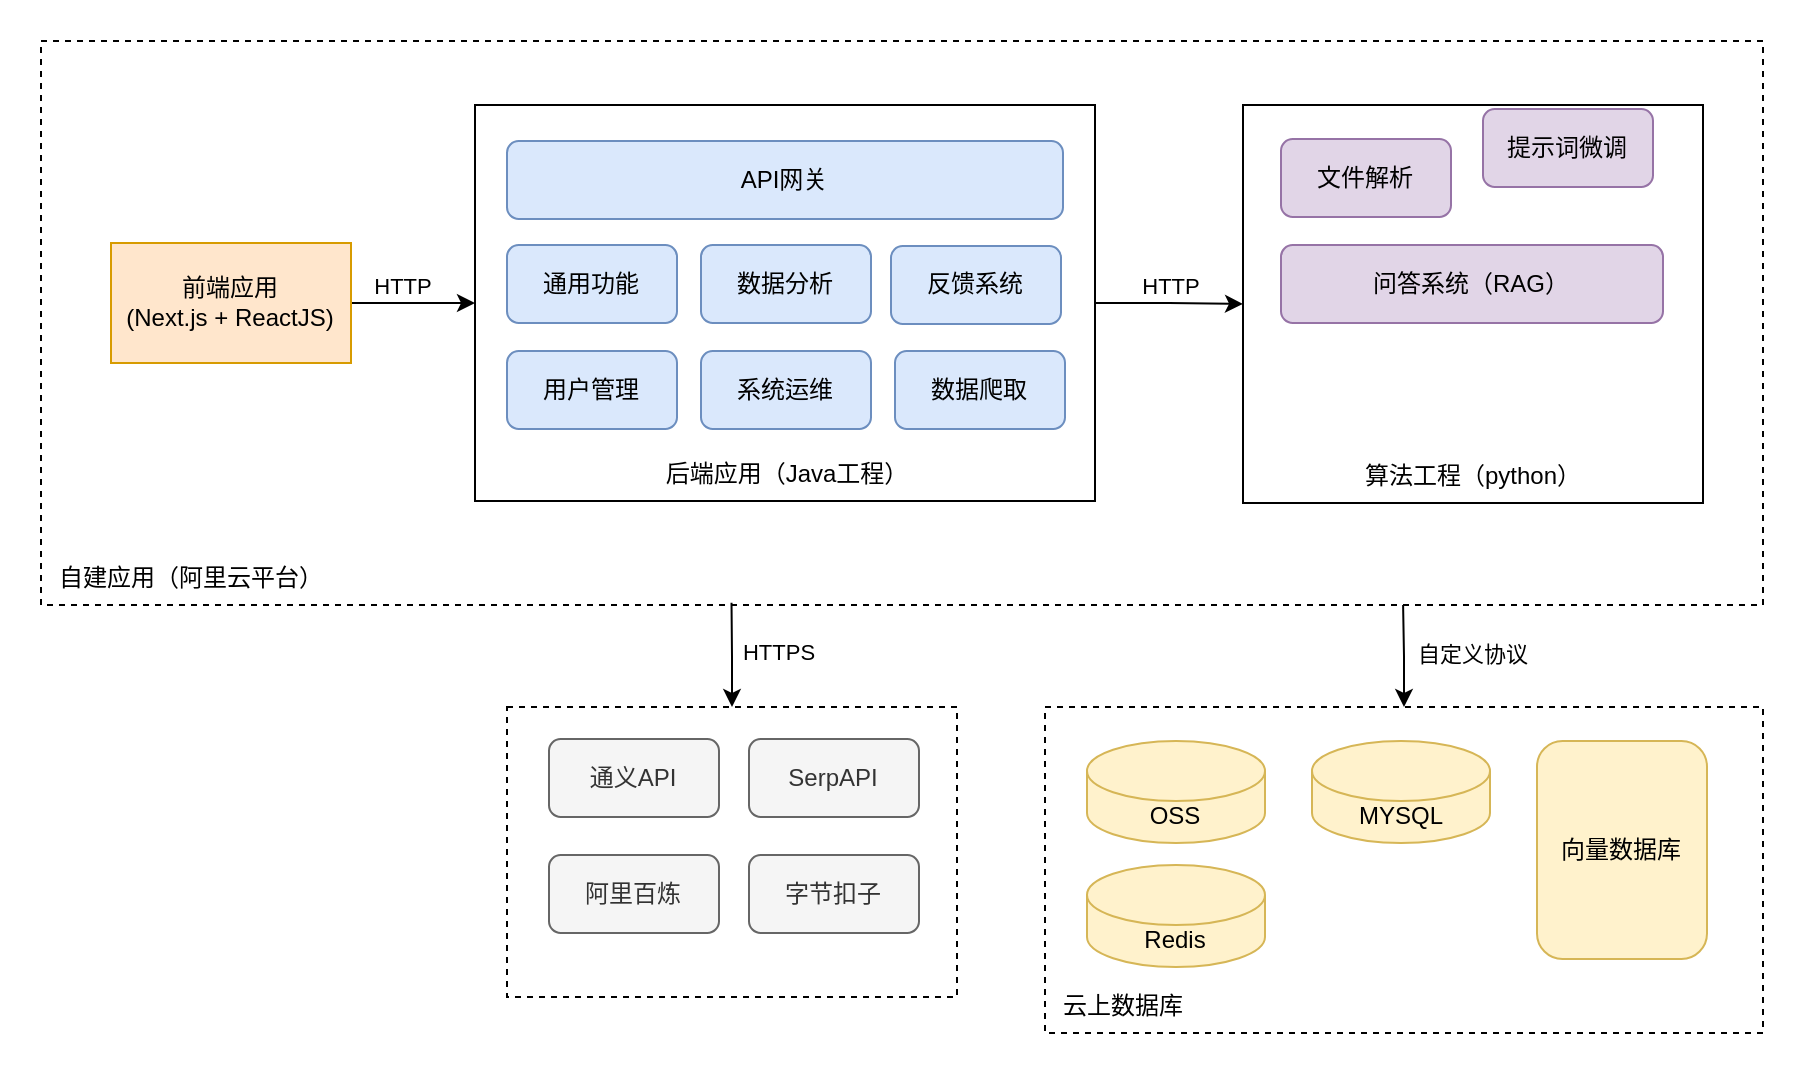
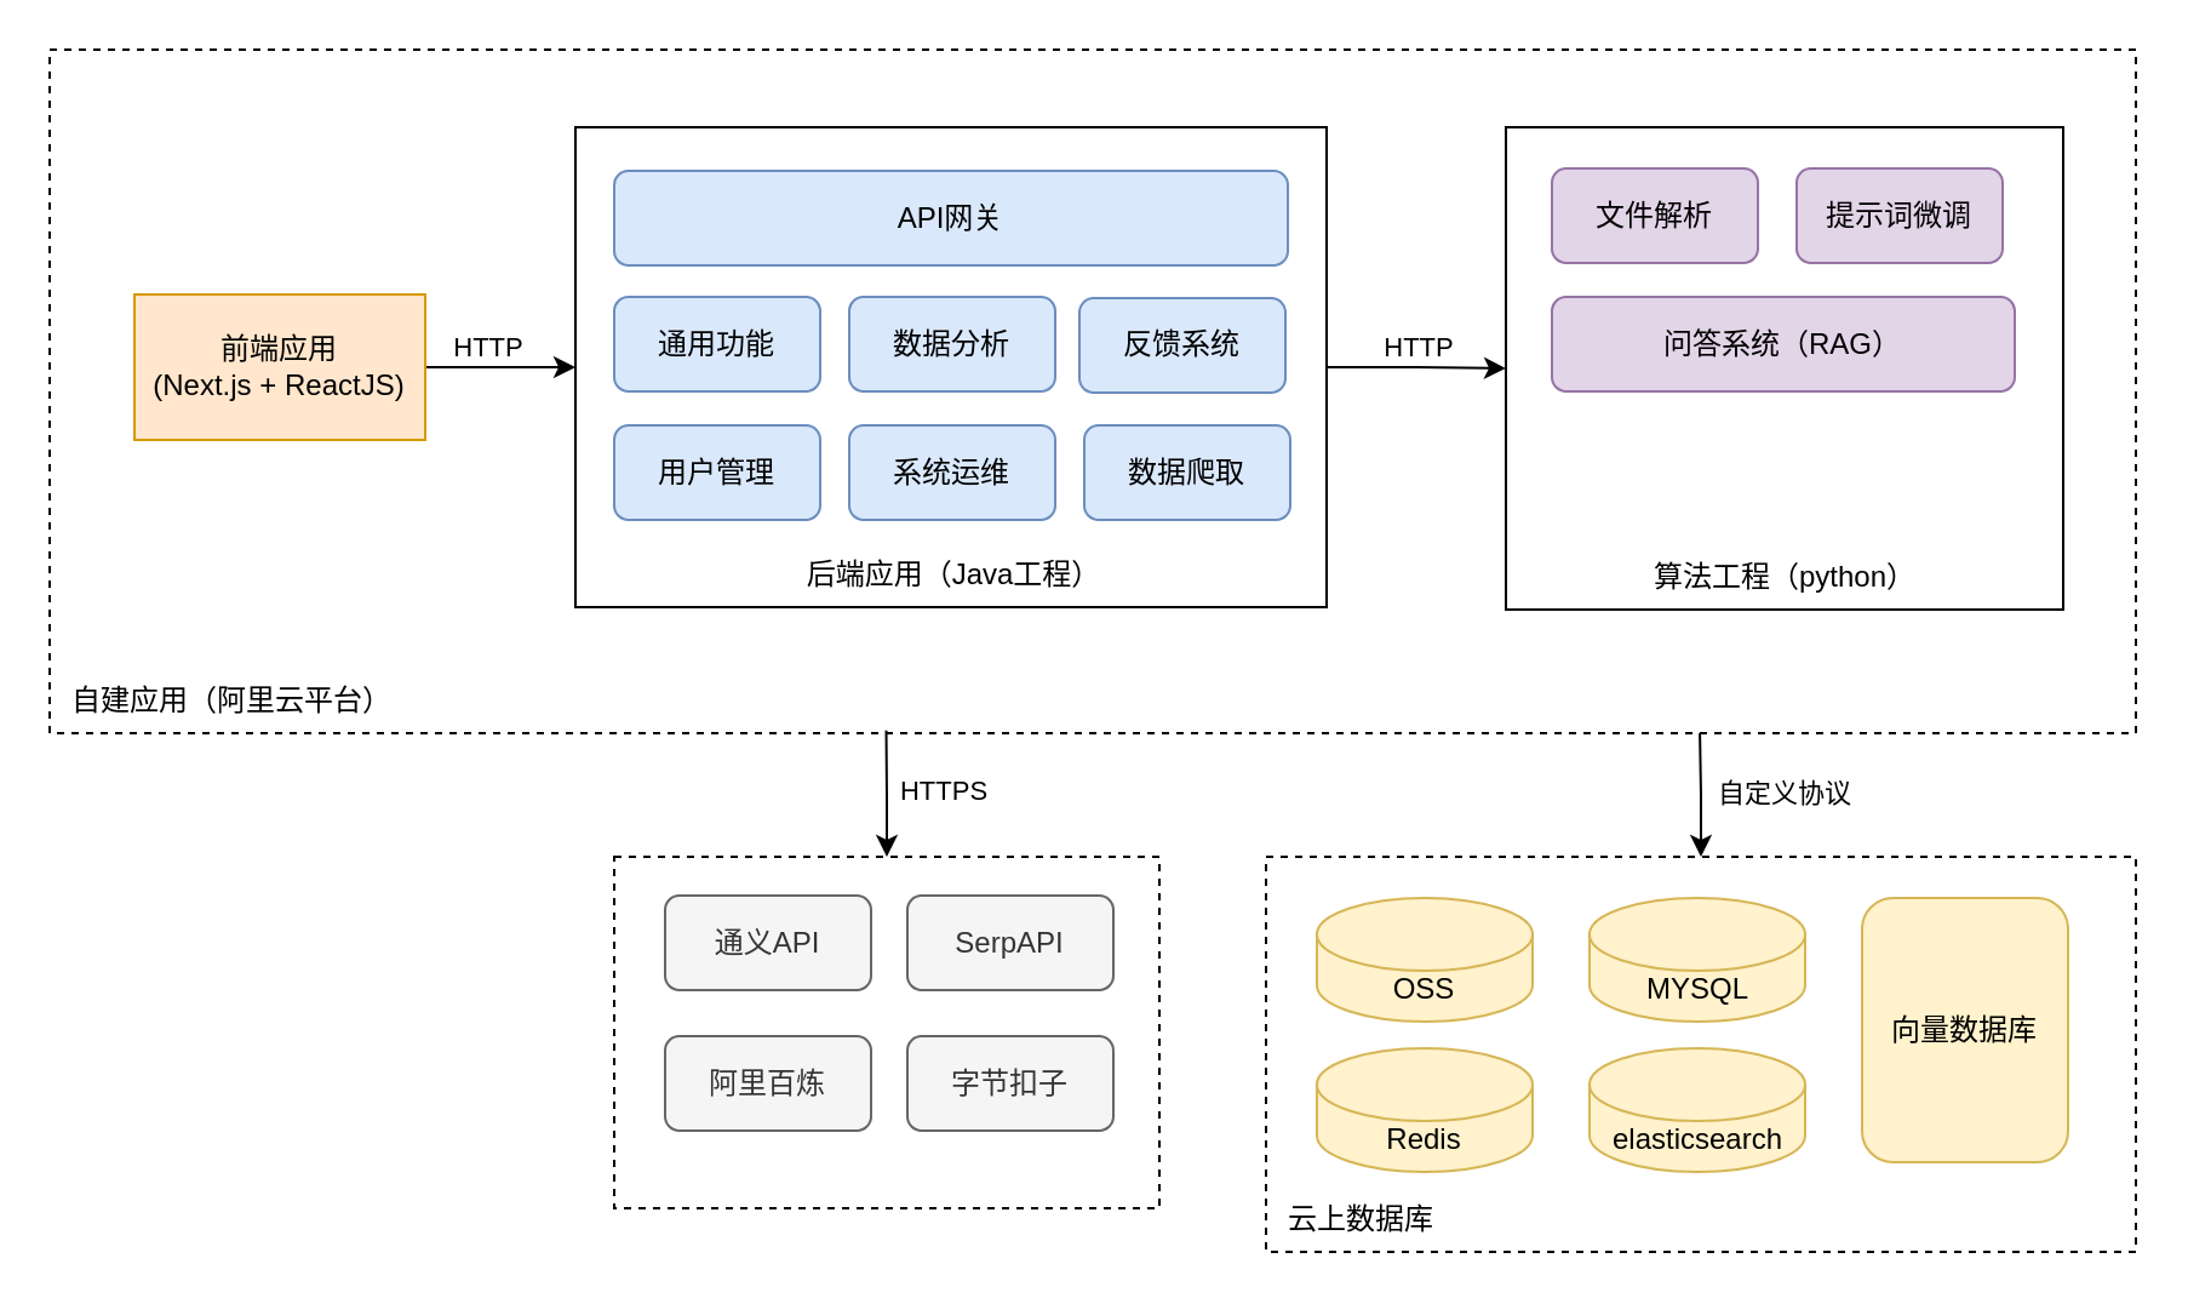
  <mxCell id="0" />
  <mxCell id="1" parent="0" />
  <mxCell id="2" value="" style="rounded=0;whiteSpace=wrap;html=1;dashed=1;" vertex="1" parent="1"><mxGeometry x="253" y="353" width="225" height="145" as="geometry" /></mxCell>
  <mxCell id="3" value="" style="rounded=0;whiteSpace=wrap;html=1;dashed=1;" vertex="1" parent="1"><mxGeometry x="522" y="353" width="359" height="163" as="geometry" /></mxCell>
  <mxCell id="4" value="" style="rounded=0;whiteSpace=wrap;html=1;dashed=1;" vertex="1" parent="1"><mxGeometry x="20" y="20" width="861" height="282" as="geometry" /></mxCell>
  <mxCell id="5" value="" style="rounded=0;whiteSpace=wrap;html=1;" vertex="1" parent="1"><mxGeometry x="621" y="52" width="230" height="199" as="geometry" /></mxCell>
  <mxCell id="6" style="edgeStyle=orthogonalEdgeStyle;rounded=0;orthogonalLoop=1;jettySize=auto;html=1;entryX=0;entryY=0.5;entryDx=0;entryDy=0;" edge="1" parent="1" source="8" target="5"><mxGeometry relative="1" as="geometry" /></mxCell>
  <mxCell id="7" value="HTTP" style="edgeLabel;html=1;align=center;verticalAlign=middle;resizable=0;points=[];" vertex="1" connectable="0" parent="6"><mxGeometry x="-0.007" relative="1" as="geometry"><mxPoint y="-9" as="offset" /></mxGeometry></mxCell>
  <mxCell id="8" value="" style="rounded=0;whiteSpace=wrap;html=1;" vertex="1" parent="1"><mxGeometry x="237" y="52" width="310" height="198" as="geometry" /></mxCell>
  <mxCell id="9" style="edgeStyle=orthogonalEdgeStyle;rounded=0;orthogonalLoop=1;jettySize=auto;html=1;" edge="1" parent="1" source="11" target="8"><mxGeometry relative="1" as="geometry" /></mxCell>
  <mxCell id="10" value="HTTP" style="edgeLabel;html=1;align=center;verticalAlign=middle;resizable=0;points=[];" vertex="1" connectable="0" parent="9"><mxGeometry x="-0.258" y="-1" relative="1" as="geometry"><mxPoint x="2" y="-10" as="offset" /></mxGeometry></mxCell>
  <mxCell id="11" value="前端应用&lt;div&gt;(Next.js + ReactJS)&lt;/div&gt;" style="rounded=0;whiteSpace=wrap;html=1;fillColor=#ffe6cc;strokeColor=#d79b00;" vertex="1" parent="1"><mxGeometry x="55" y="121" width="120" height="60" as="geometry" /></mxCell>
  <mxCell id="12" value="API网关" style="rounded=1;whiteSpace=wrap;html=1;fillColor=#dae8fc;strokeColor=#6c8ebf;" vertex="1" parent="1"><mxGeometry x="253" y="70" width="278" height="39" as="geometry" /></mxCell>
  <mxCell id="13" value="通用功能" style="rounded=1;whiteSpace=wrap;html=1;fillColor=#dae8fc;strokeColor=#6c8ebf;" vertex="1" parent="1"><mxGeometry x="253" y="122" width="85" height="39" as="geometry" /></mxCell>
  <mxCell id="14" value="数据分析" style="rounded=1;whiteSpace=wrap;html=1;fillColor=#dae8fc;strokeColor=#6c8ebf;" vertex="1" parent="1"><mxGeometry x="350" y="122" width="85" height="39" as="geometry" /></mxCell>
  <mxCell id="15" value="反馈系统" style="rounded=1;whiteSpace=wrap;html=1;fillColor=#dae8fc;strokeColor=#6c8ebf;" vertex="1" parent="1"><mxGeometry x="445" y="122.5" width="85" height="39" as="geometry" /></mxCell>
  <mxCell id="16" value="用户管理" style="rounded=1;whiteSpace=wrap;html=1;fillColor=#dae8fc;strokeColor=#6c8ebf;" vertex="1" parent="1"><mxGeometry x="253" y="175" width="85" height="39" as="geometry" /></mxCell>
  <mxCell id="17" value="系统运维" style="rounded=1;whiteSpace=wrap;html=1;fillColor=#dae8fc;strokeColor=#6c8ebf;" vertex="1" parent="1"><mxGeometry x="350" y="175" width="85" height="39" as="geometry" /></mxCell>
  <mxCell id="18" value="数据爬取" style="rounded=1;whiteSpace=wrap;html=1;fillColor=#dae8fc;strokeColor=#6c8ebf;" vertex="1" parent="1"><mxGeometry x="447" y="175" width="85" height="39" as="geometry" /></mxCell>
  <mxCell id="19" value="文件解析" style="rounded=1;whiteSpace=wrap;html=1;fillColor=#e1d5e7;strokeColor=#9673a6;" vertex="1" parent="1"><mxGeometry x="640" y="69" width="85" height="39" as="geometry" /></mxCell>
- <mxCell id="20" value="提示词微调" style="rounded=1;whiteSpace=wrap;html=1;fillColor=#e1d5e7;strokeColor=#9673a6;" vertex="1" parent="1"><mxGeometry x="741" y="54" width="85" height="39" as="geometry" /></mxCell>
+ <mxCell id="20" value="提示词微调" style="rounded=1;whiteSpace=wrap;html=1;fillColor=#e1d5e7;strokeColor=#9673a6;" vertex="1" parent="1"><mxGeometry x="741" y="69" width="85" height="39" as="geometry" /></mxCell>
  <mxCell id="21" value="问答系统（RAG）" style="rounded=1;whiteSpace=wrap;html=1;fillColor=#e1d5e7;strokeColor=#9673a6;" vertex="1" parent="1"><mxGeometry x="640" y="122" width="191" height="39" as="geometry" /></mxCell>
  <mxCell id="22" value="算法工程（python）" style="text;html=1;align=center;verticalAlign=middle;resizable=0;points=[];autosize=1;strokeColor=none;fillColor=none;" vertex="1" parent="1"><mxGeometry x="672.5" y="225" width="126" height="26" as="geometry" /></mxCell>
  <mxCell id="23" value="后端应用（Java工程）" style="text;html=1;align=center;verticalAlign=middle;resizable=0;points=[];autosize=1;strokeColor=none;fillColor=none;" vertex="1" parent="1"><mxGeometry x="323" y="224" width="139" height="26" as="geometry" /></mxCell>
  <mxCell id="24" value="自建应用（阿里云平台）" style="text;html=1;align=center;verticalAlign=middle;resizable=0;points=[];autosize=1;strokeColor=none;fillColor=none;" vertex="1" parent="1"><mxGeometry x="20" y="276" width="150" height="26" as="geometry" /></mxCell>
  <mxCell id="25" value="OSS" style="shape=cylinder3;whiteSpace=wrap;html=1;boundedLbl=1;backgroundOutline=1;size=15;fillColor=#fff2cc;strokeColor=#d6b656;" vertex="1" parent="1"><mxGeometry x="543" y="370" width="89" height="51" as="geometry" /></mxCell>
  <mxCell id="26" value="MYSQL" style="shape=cylinder3;whiteSpace=wrap;html=1;boundedLbl=1;backgroundOutline=1;size=15;fillColor=#fff2cc;strokeColor=#d6b656;" vertex="1" parent="1"><mxGeometry x="655.5" y="370" width="89" height="51" as="geometry" /></mxCell>
  <mxCell id="27" value="Redis" style="shape=cylinder3;whiteSpace=wrap;html=1;boundedLbl=1;backgroundOutline=1;size=15;fillColor=#fff2cc;strokeColor=#d6b656;" vertex="1" parent="1"><mxGeometry x="543" y="432" width="89" height="51" as="geometry" /></mxCell>
+ <mxCell id="28" value="elasticsearch" style="shape=cylinder3;whiteSpace=wrap;html=1;boundedLbl=1;backgroundOutline=1;size=15;fillColor=#fff2cc;strokeColor=#d6b656;" vertex="1" parent="1"><mxGeometry x="655.5" y="432" width="89" height="51" as="geometry" /></mxCell>
  <mxCell id="29" value="向量数据库" style="rounded=1;whiteSpace=wrap;html=1;fillColor=#fff2cc;strokeColor=#d6b656;" vertex="1" parent="1"><mxGeometry x="768" y="370" width="85" height="109" as="geometry" /></mxCell>
  <mxCell id="30" value="云上数据库" style="text;html=1;align=center;verticalAlign=middle;resizable=0;points=[];autosize=1;strokeColor=none;fillColor=none;" vertex="1" parent="1"><mxGeometry x="522" y="490" width="78" height="26" as="geometry" /></mxCell>
  <mxCell id="31" value="通义API" style="rounded=1;whiteSpace=wrap;html=1;fillColor=#f5f5f5;fontColor=#333333;strokeColor=#666666;" vertex="1" parent="1"><mxGeometry x="274" y="369" width="85" height="39" as="geometry" /></mxCell>
  <mxCell id="32" value="SerpAPI" style="rounded=1;whiteSpace=wrap;html=1;fillColor=#f5f5f5;fontColor=#333333;strokeColor=#666666;" vertex="1" parent="1"><mxGeometry x="374" y="369" width="85" height="39" as="geometry" /></mxCell>
  <mxCell id="33" value="阿里百炼" style="rounded=1;whiteSpace=wrap;html=1;fillColor=#f5f5f5;fontColor=#333333;strokeColor=#666666;" vertex="1" parent="1"><mxGeometry x="274" y="427" width="85" height="39" as="geometry" /></mxCell>
  <mxCell id="34" value="字节扣子" style="rounded=1;whiteSpace=wrap;html=1;fillColor=#f5f5f5;fontColor=#333333;strokeColor=#666666;" vertex="1" parent="1"><mxGeometry x="374" y="427" width="85" height="39" as="geometry" /></mxCell>
  <mxCell id="35" style="edgeStyle=orthogonalEdgeStyle;rounded=0;orthogonalLoop=1;jettySize=auto;html=1;entryX=0.401;entryY=0.996;entryDx=0;entryDy=0;entryPerimeter=0;endArrow=none;endFill=0;startArrow=classic;startFill=1;" edge="1" parent="1" source="2" target="4"><mxGeometry relative="1" as="geometry" /></mxCell>
  <mxCell id="36" value="HTTPS" style="edgeLabel;html=1;align=center;verticalAlign=middle;resizable=0;points=[];" vertex="1" connectable="0" parent="35"><mxGeometry x="-0.025" relative="1" as="geometry"><mxPoint x="23" y="-2" as="offset" /></mxGeometry></mxCell>
  <mxCell id="37" style="edgeStyle=orthogonalEdgeStyle;rounded=0;orthogonalLoop=1;jettySize=auto;html=1;entryX=0.791;entryY=1;entryDx=0;entryDy=0;entryPerimeter=0;endArrow=none;endFill=0;startArrow=classic;startFill=1;" edge="1" parent="1" source="3" target="4"><mxGeometry relative="1" as="geometry" /></mxCell>
  <mxCell id="38" value="自定义协议" style="edgeLabel;html=1;align=center;verticalAlign=middle;resizable=0;points=[];" vertex="1" connectable="0" parent="37"><mxGeometry x="0.105" y="-3" relative="1" as="geometry"><mxPoint x="31" y="1" as="offset" /></mxGeometry></mxCell>
